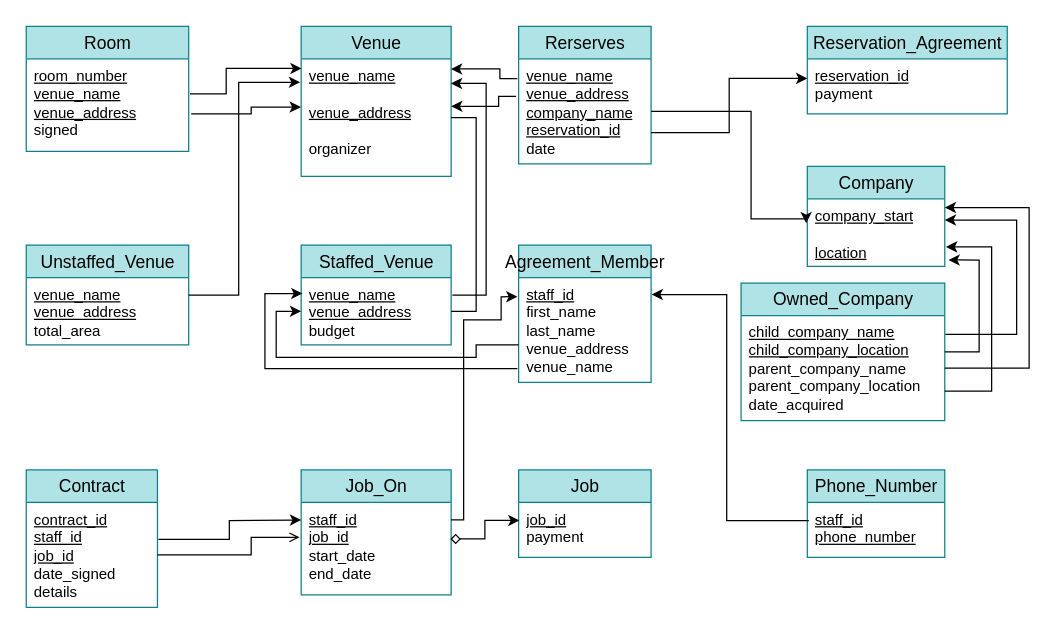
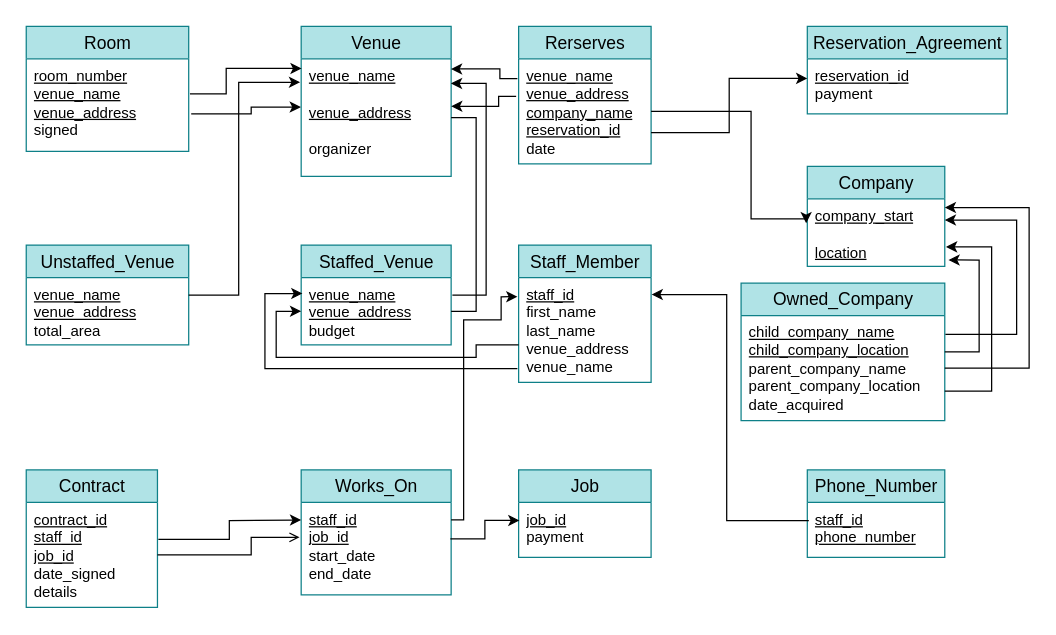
  <mxCell id="0" />
  <mxCell id="1" parent="0" />
  <mxCell id="2" value="Room" style="swimlane;fontStyle=0;childLayout=stackLayout;horizontal=1;startSize=26;fillColor=#b0e3e6;horizontalStack=0;resizeParent=1;resizeParentMax=0;resizeLast=0;collapsible=1;marginBottom=0;swimlaneFillColor=#ffffff;align=center;fontSize=14;strokeColor=#0e8088;whiteSpace=wrap;" parent="1" vertex="1"><mxGeometry x="20.5" y="20.5" width="130" height="100" as="geometry" /></mxCell>
  <mxCell id="3" value="&lt;u&gt;room_number&lt;br&gt;venue_name&lt;/u&gt;&lt;br&gt;&lt;u&gt;venue_address&lt;/u&gt;&lt;br&gt;signed" style="text;strokeColor=none;fillColor=none;spacingLeft=4;spacingRight=4;overflow=hidden;rotatable=0;points=[[0,0.5],[1,0.5]];portConstraint=eastwest;fontSize=12;html=1;" parent="2" vertex="1"><mxGeometry y="26" width="130" height="74" as="geometry" /></mxCell>
  <mxCell id="4" value="Venue" style="swimlane;fontStyle=0;childLayout=stackLayout;horizontal=1;startSize=26;fillColor=#b0e3e6;horizontalStack=0;resizeParent=1;resizeParentMax=0;resizeLast=0;collapsible=1;marginBottom=0;swimlaneFillColor=#ffffff;align=center;fontSize=14;strokeColor=#0e8088;whiteSpace=wrap;" parent="1" vertex="1"><mxGeometry x="240.5" y="20.5" width="120" height="120" as="geometry" /></mxCell>
  <mxCell id="5" value="&lt;u&gt;venue_name&lt;br&gt;&lt;/u&gt;&lt;br&gt;&lt;u&gt;venue_address&lt;/u&gt;&lt;br&gt;&lt;br&gt;organizer" style="text;strokeColor=none;fillColor=none;spacingLeft=4;spacingRight=4;overflow=hidden;rotatable=0;points=[[0,0.5],[1,0.5]];portConstraint=eastwest;fontSize=12;html=1;" parent="4" vertex="1"><mxGeometry y="26" width="120" height="94" as="geometry" /></mxCell>
  <mxCell id="6" value="Rerserves" style="swimlane;fontStyle=0;childLayout=stackLayout;horizontal=1;startSize=26;fillColor=#b0e3e6;horizontalStack=0;resizeParent=1;resizeParentMax=0;resizeLast=0;collapsible=1;marginBottom=0;swimlaneFillColor=#ffffff;align=center;fontSize=14;strokeColor=#0e8088;whiteSpace=wrap;" parent="1" vertex="1"><mxGeometry x="414.5" y="20.5" width="106" height="110" as="geometry" /></mxCell>
  <mxCell id="7" value="&lt;u&gt;venue_name&lt;/u&gt;&lt;br&gt;&lt;u&gt;venue_address&lt;/u&gt;&lt;br&gt;&lt;u&gt;company_name&lt;/u&gt;&lt;br&gt;&lt;u&gt;reservation_id&lt;/u&gt;&lt;br&gt;date" style="text;strokeColor=none;fillColor=none;spacingLeft=4;spacingRight=4;overflow=hidden;rotatable=0;points=[[0,0.5],[1,0.5]];portConstraint=eastwest;fontSize=12;html=1;" parent="6" vertex="1"><mxGeometry y="26" width="106" height="84" as="geometry" /></mxCell>
  <mxCell id="8" value="Reservation_Agreement" style="swimlane;fontStyle=0;childLayout=stackLayout;horizontal=1;startSize=26;fillColor=#b0e3e6;horizontalStack=0;resizeParent=1;resizeParentMax=0;resizeLast=0;collapsible=1;marginBottom=0;swimlaneFillColor=#ffffff;align=center;fontSize=14;strokeColor=#0e8088;whiteSpace=wrap;" parent="1" vertex="1"><mxGeometry x="645.5" y="20.5" width="160" height="70" as="geometry" /></mxCell>
  <mxCell id="9" value="&lt;u&gt;reservation_id&lt;/u&gt;&lt;br&gt;payment" style="text;strokeColor=none;fillColor=none;spacingLeft=4;spacingRight=4;overflow=hidden;rotatable=0;points=[[0,0.5],[1,0.5]];portConstraint=eastwest;fontSize=12;html=1;" parent="8" vertex="1"><mxGeometry y="26" width="160" height="44" as="geometry" /></mxCell>
  <mxCell id="10" value="Company" style="swimlane;fontStyle=0;childLayout=stackLayout;horizontal=1;startSize=26;fillColor=#b0e3e6;horizontalStack=0;resizeParent=1;resizeParentMax=0;resizeLast=0;collapsible=1;marginBottom=0;swimlaneFillColor=#ffffff;align=center;fontSize=14;strokeColor=#0e8088;whiteSpace=wrap;" parent="1" vertex="1"><mxGeometry x="645.5" y="132.5" width="110" height="80" as="geometry" /></mxCell>
  <mxCell id="11" value="&lt;u&gt;company_start&lt;/u&gt;&lt;br&gt;&lt;u&gt;&lt;br&gt;location&lt;/u&gt;" style="text;strokeColor=none;fillColor=none;spacingLeft=4;spacingRight=4;overflow=hidden;rotatable=0;points=[[0,0.5],[1,0.5]];portConstraint=eastwest;fontSize=12;html=1;" parent="10" vertex="1"><mxGeometry y="26" width="110" height="54" as="geometry" /></mxCell>
  <mxCell id="12" value="Owned_Company" style="swimlane;fontStyle=0;childLayout=stackLayout;horizontal=1;startSize=26;fillColor=#b0e3e6;horizontalStack=0;resizeParent=1;resizeParentMax=0;resizeLast=0;collapsible=1;marginBottom=0;swimlaneFillColor=#ffffff;align=center;fontSize=14;strokeColor=#0e8088;whiteSpace=wrap;" parent="1" vertex="1"><mxGeometry x="592.5" y="226" width="163" height="110" as="geometry" /></mxCell>
  <mxCell id="13" value="&lt;u&gt;child_company_name&lt;/u&gt;&lt;br&gt;&lt;u&gt;child_company_location&lt;/u&gt;&lt;br&gt;parent_company_name&lt;br&gt;parent_company_location&lt;br&gt;date_acquired" style="text;strokeColor=none;fillColor=none;spacingLeft=4;spacingRight=4;overflow=hidden;rotatable=0;points=[[0,0.5],[1,0.5]];portConstraint=eastwest;fontSize=12;html=1;" parent="12" vertex="1"><mxGeometry y="26" width="163" height="84" as="geometry" /></mxCell>
  <mxCell id="14" value="Unstaffed_Venue" style="swimlane;fontStyle=0;childLayout=stackLayout;horizontal=1;startSize=26;fillColor=#b0e3e6;horizontalStack=0;resizeParent=1;resizeParentMax=0;resizeLast=0;collapsible=1;marginBottom=0;swimlaneFillColor=#ffffff;align=center;fontSize=14;strokeColor=#0e8088;whiteSpace=wrap;" parent="1" vertex="1"><mxGeometry x="20.5" y="195.5" width="130" height="80" as="geometry" /></mxCell>
  <mxCell id="15" value="&lt;u&gt;venue_name&lt;/u&gt;&lt;br&gt;&lt;u&gt;venue_address&lt;/u&gt;&lt;br&gt;total_area" style="text;strokeColor=none;fillColor=none;spacingLeft=4;spacingRight=4;overflow=hidden;rotatable=0;points=[[0,0.5],[1,0.5]];portConstraint=eastwest;fontSize=12;html=1;" parent="14" vertex="1"><mxGeometry y="26" width="130" height="54" as="geometry" /></mxCell>
  <mxCell id="16" value="Staffed_Venue" style="swimlane;fontStyle=0;childLayout=stackLayout;horizontal=1;startSize=26;fillColor=#b0e3e6;horizontalStack=0;resizeParent=1;resizeParentMax=0;resizeLast=0;collapsible=1;marginBottom=0;swimlaneFillColor=#ffffff;align=center;fontSize=14;strokeColor=#0e8088;whiteSpace=wrap;" parent="1" vertex="1"><mxGeometry x="240.5" y="195.5" width="120" height="80" as="geometry" /></mxCell>
  <mxCell id="17" value="&lt;u&gt;venue_name&lt;/u&gt;&lt;br&gt;&lt;u&gt;venue_address&lt;/u&gt;&lt;br&gt;budget" style="text;strokeColor=none;fillColor=none;spacingLeft=4;spacingRight=4;overflow=hidden;rotatable=0;points=[[0,0.5],[1,0.5]];portConstraint=eastwest;fontSize=12;html=1;" parent="16" vertex="1"><mxGeometry y="26" width="120" height="54" as="geometry" /></mxCell>
- <mxCell id="18" value="Agreement_Member" style="swimlane;fontStyle=0;childLayout=stackLayout;horizontal=1;startSize=26;fillColor=#b0e3e6;horizontalStack=0;resizeParent=1;resizeParentMax=0;resizeLast=0;collapsible=1;marginBottom=0;swimlaneFillColor=#ffffff;align=center;fontSize=14;strokeColor=#0e8088;whiteSpace=wrap;" parent="1" vertex="1"><mxGeometry x="414.5" y="195.5" width="106" height="110" as="geometry" /></mxCell>
+ <mxCell id="18" value="Staff_Member" style="swimlane;fontStyle=0;childLayout=stackLayout;horizontal=1;startSize=26;fillColor=#b0e3e6;horizontalStack=0;resizeParent=1;resizeParentMax=0;resizeLast=0;collapsible=1;marginBottom=0;swimlaneFillColor=#ffffff;align=center;fontSize=14;strokeColor=#0e8088;whiteSpace=wrap;" parent="1" vertex="1"><mxGeometry x="414.5" y="195.5" width="106" height="110" as="geometry" /></mxCell>
  <mxCell id="19" value="&lt;u&gt;staff_id&lt;/u&gt;&lt;br&gt;first_name&lt;br&gt;last_name&lt;br&gt;venue_address&lt;br&gt;venue_name&lt;br&gt;" style="text;strokeColor=none;fillColor=none;spacingLeft=4;spacingRight=4;overflow=hidden;rotatable=0;points=[[0,0.5],[1,0.5]];portConstraint=eastwest;fontSize=12;html=1;" parent="18" vertex="1"><mxGeometry y="26" width="106" height="84" as="geometry" /></mxCell>
  <mxCell id="20" value="Phone_Number" style="swimlane;fontStyle=0;childLayout=stackLayout;horizontal=1;startSize=26;fillColor=#b0e3e6;horizontalStack=0;resizeParent=1;resizeParentMax=0;resizeLast=0;collapsible=1;marginBottom=0;swimlaneFillColor=#ffffff;align=center;fontSize=14;strokeColor=#0e8088;whiteSpace=wrap;" parent="1" vertex="1"><mxGeometry x="645.5" y="375.5" width="110" height="70" as="geometry" /></mxCell>
  <mxCell id="21" value="&lt;u&gt;staff_id&lt;br&gt;phone_number&lt;br&gt;&lt;/u&gt;" style="text;strokeColor=none;fillColor=none;spacingLeft=4;spacingRight=4;overflow=hidden;rotatable=0;points=[[0,0.5],[1,0.5]];portConstraint=eastwest;fontSize=12;html=1;" parent="20" vertex="1"><mxGeometry y="26" width="110" height="44" as="geometry" /></mxCell>
  <mxCell id="22" value="Job" style="swimlane;fontStyle=0;childLayout=stackLayout;horizontal=1;startSize=26;fillColor=#b0e3e6;horizontalStack=0;resizeParent=1;resizeParentMax=0;resizeLast=0;collapsible=1;marginBottom=0;swimlaneFillColor=#ffffff;align=center;fontSize=14;strokeColor=#0e8088;whiteSpace=wrap;" parent="1" vertex="1"><mxGeometry x="414.5" y="375.5" width="106" height="70" as="geometry" /></mxCell>
  <mxCell id="23" value="&lt;u&gt;job_id&lt;/u&gt;&lt;br&gt;payment" style="text;strokeColor=none;fillColor=none;spacingLeft=4;spacingRight=4;overflow=hidden;rotatable=0;points=[[0,0.5],[1,0.5]];portConstraint=eastwest;fontSize=12;html=1;" parent="22" vertex="1"><mxGeometry y="26" width="106" height="44" as="geometry" /></mxCell>
  <mxCell id="24" value="Contract" style="swimlane;fontStyle=0;childLayout=stackLayout;horizontal=1;startSize=26;fillColor=#b0e3e6;horizontalStack=0;resizeParent=1;resizeParentMax=0;resizeLast=0;collapsible=1;marginBottom=0;swimlaneFillColor=#ffffff;align=center;fontSize=14;strokeColor=#0e8088;whiteSpace=wrap;" parent="1" vertex="1"><mxGeometry x="20.5" y="375.5" width="105" height="110" as="geometry" /></mxCell>
  <mxCell id="25" value="&lt;u&gt;contract_id&lt;/u&gt;&lt;br&gt;&lt;u&gt;staff_id&lt;/u&gt;&lt;br&gt;&lt;u&gt;job_id&lt;/u&gt;&lt;br&gt;date_signed&lt;br&gt;details" style="text;strokeColor=none;fillColor=none;spacingLeft=4;spacingRight=4;overflow=hidden;rotatable=0;points=[[0,0.5],[1,0.5]];portConstraint=eastwest;fontSize=12;html=1;" parent="24" vertex="1"><mxGeometry y="26" width="105" height="84" as="geometry" /></mxCell>
- <mxCell id="26" value="Job_On" style="swimlane;fontStyle=0;childLayout=stackLayout;horizontal=1;startSize=26;fillColor=#b0e3e6;horizontalStack=0;resizeParent=1;resizeParentMax=0;resizeLast=0;collapsible=1;marginBottom=0;swimlaneFillColor=#ffffff;align=center;fontSize=14;strokeColor=#0e8088;whiteSpace=wrap;" parent="1" vertex="1"><mxGeometry x="240.5" y="375.5" width="120" height="100" as="geometry" /></mxCell>
+ <mxCell id="26" value="Works_On" style="swimlane;fontStyle=0;childLayout=stackLayout;horizontal=1;startSize=26;fillColor=#b0e3e6;horizontalStack=0;resizeParent=1;resizeParentMax=0;resizeLast=0;collapsible=1;marginBottom=0;swimlaneFillColor=#ffffff;align=center;fontSize=14;strokeColor=#0e8088;whiteSpace=wrap;" parent="1" vertex="1"><mxGeometry x="240.5" y="375.5" width="120" height="100" as="geometry" /></mxCell>
  <mxCell id="27" value="&lt;u&gt;staff_id&lt;/u&gt;&lt;br&gt;&lt;u&gt;job_id&lt;/u&gt;&lt;br&gt;start_date&lt;br&gt;end_date" style="text;strokeColor=none;fillColor=none;spacingLeft=4;spacingRight=4;overflow=hidden;rotatable=0;points=[[0,0.5],[1,0.5]];portConstraint=eastwest;fontSize=12;html=1;" parent="26" vertex="1"><mxGeometry y="26" width="120" height="74" as="geometry" /></mxCell>
  <mxCell id="28" style="edgeStyle=elbowEdgeStyle;rounded=0;orthogonalLoop=1;jettySize=auto;html=1;entryX=0.003;entryY=0.082;entryDx=0;entryDy=0;entryPerimeter=0;" parent="1" target="5" edge="1"><mxGeometry relative="1" as="geometry"><mxPoint x="151.5" y="74.5" as="sourcePoint" /><Array as="points"><mxPoint x="180.5" y="65.5" /></Array></mxGeometry></mxCell>
  <mxCell id="29" style="edgeStyle=elbowEdgeStyle;rounded=0;orthogonalLoop=1;jettySize=auto;html=1;entryX=-0.002;entryY=0.411;entryDx=0;entryDy=0;entryPerimeter=0;" parent="1" target="5" edge="1"><mxGeometry relative="1" as="geometry"><mxPoint x="152.5" y="90.5" as="sourcePoint" /><mxPoint x="210.429" y="77.5" as="targetPoint" /><Array as="points"><mxPoint x="200.5" y="90.5" /></Array></mxGeometry></mxCell>
  <mxCell id="30" style="edgeStyle=elbowEdgeStyle;rounded=0;orthogonalLoop=1;jettySize=auto;html=1;exitX=0;exitY=0.5;exitDx=0;exitDy=0;entryX=1.005;entryY=0.088;entryDx=0;entryDy=0;entryPerimeter=0;" parent="1" edge="1"><mxGeometry relative="1" as="geometry"><mxPoint x="413.5" y="62.357" as="sourcePoint" /><mxPoint x="360.357" y="54.643" as="targetPoint" /><Array as="points"><mxPoint x="399.5" y="62.5" /></Array></mxGeometry></mxCell>
  <mxCell id="31" style="edgeStyle=elbowEdgeStyle;rounded=0;orthogonalLoop=1;jettySize=auto;html=1;" parent="1" edge="1"><mxGeometry relative="1" as="geometry"><mxPoint x="412.5" y="76.5" as="sourcePoint" /><mxPoint x="360.5" y="84.5" as="targetPoint" /><Array as="points"><mxPoint x="398.5" y="76.5" /></Array></mxGeometry></mxCell>
  <mxCell id="32" style="edgeStyle=elbowEdgeStyle;rounded=0;orthogonalLoop=1;jettySize=auto;html=1;startArrow=classic;startFill=1;endArrow=none;endFill=0;exitX=0;exitY=0.356;exitDx=0;exitDy=0;exitPerimeter=0;" parent="1" source="9" edge="1"><mxGeometry relative="1" as="geometry"><mxPoint x="638.5" y="62.5" as="sourcePoint" /><mxPoint x="520.5" y="105.5" as="targetPoint" /></mxGeometry></mxCell>
  <mxCell id="33" style="edgeStyle=orthogonalEdgeStyle;rounded=0;orthogonalLoop=1;jettySize=auto;html=1;startArrow=none;startFill=0;endArrow=classic;endFill=1;" parent="1" edge="1"><mxGeometry relative="1" as="geometry"><mxPoint x="755.5" y="175.5" as="targetPoint" /><Array as="points"><mxPoint x="813" y="267" /><mxPoint x="813" y="176" /></Array><mxPoint x="756" y="267" as="sourcePoint" /></mxGeometry></mxCell>
  <mxCell id="34" style="edgeStyle=orthogonalEdgeStyle;rounded=0;orthogonalLoop=1;jettySize=auto;html=1;entryX=-0.007;entryY=0.2;entryDx=0;entryDy=0;entryPerimeter=0;startArrow=none;startFill=0;endArrow=classic;endFill=1;" parent="1" target="5" edge="1"><mxGeometry relative="1" as="geometry"><mxPoint x="150.5" y="235.5" as="sourcePoint" /><Array as="points"><mxPoint x="150.5" y="235.5" /><mxPoint x="190.5" y="235.5" /><mxPoint x="190.5" y="65.5" /></Array></mxGeometry></mxCell>
  <mxCell id="35" style="edgeStyle=orthogonalEdgeStyle;rounded=0;orthogonalLoop=1;jettySize=auto;html=1;startArrow=none;startFill=0;endArrow=classic;endFill=1;entryX=1.016;entryY=0.21;entryDx=0;entryDy=0;entryPerimeter=0;" parent="1" edge="1"><mxGeometry relative="1" as="geometry"><mxPoint x="361.5" y="235.5" as="sourcePoint" /><mxPoint x="360.337" y="66.198" as="targetPoint" /><Array as="points"><mxPoint x="388.5" y="235.5" /><mxPoint x="388.5" y="66.5" /></Array></mxGeometry></mxCell>
  <mxCell id="36" style="edgeStyle=orthogonalEdgeStyle;rounded=0;orthogonalLoop=1;jettySize=auto;html=1;exitX=1;exitY=0.5;exitDx=0;exitDy=0;entryX=1;entryY=0.5;entryDx=0;entryDy=0;startArrow=none;startFill=0;endArrow=none;endFill=1;" parent="1" source="17" target="5" edge="1"><mxGeometry relative="1" as="geometry" /></mxCell>
  <mxCell id="37" style="edgeStyle=orthogonalEdgeStyle;rounded=0;orthogonalLoop=1;jettySize=auto;html=1;entryX=0;entryY=0.259;entryDx=0;entryDy=0;entryPerimeter=0;startArrow=none;startFill=0;endArrow=classic;endFill=1;" parent="1" edge="1"><mxGeometry relative="1" as="geometry"><mxPoint x="413.5" y="294.5" as="sourcePoint" /><mxPoint x="241.5" y="234.3" as="targetPoint" /><Array as="points"><mxPoint x="211.5" y="294.5" /><mxPoint x="211.5" y="234.5" /></Array></mxGeometry></mxCell>
  <mxCell id="38" style="edgeStyle=orthogonalEdgeStyle;rounded=0;orthogonalLoop=1;jettySize=auto;html=1;entryX=0;entryY=0.5;entryDx=0;entryDy=0;startArrow=none;startFill=0;endArrow=classic;endFill=1;" parent="1" target="17" edge="1"><mxGeometry relative="1" as="geometry"><mxPoint x="414.5" y="275.5" as="sourcePoint" /><Array as="points"><mxPoint x="414.5" y="275.5" /><mxPoint x="380.5" y="275.5" /><mxPoint x="380.5" y="285.5" /><mxPoint x="220.5" y="285.5" /><mxPoint x="220.5" y="248.5" /></Array></mxGeometry></mxCell>
- <mxCell id="39" style="edgeStyle=orthogonalEdgeStyle;rounded=0;orthogonalLoop=1;jettySize=auto;html=1;exitX=0.006;exitY=0.327;exitDx=0;exitDy=0;entryX=0.995;entryY=0.395;entryDx=0;entryDy=0;entryPerimeter=0;startArrow=classic;startFill=1;endArrow=diamond;endFill=0;exitPerimeter=0;" parent="1" source="23" target="27" edge="1"><mxGeometry relative="1" as="geometry" /></mxCell>
+ <mxCell id="39" style="edgeStyle=orthogonalEdgeStyle;rounded=0;orthogonalLoop=1;jettySize=auto;html=1;exitX=0.006;exitY=0.327;exitDx=0;exitDy=0;entryX=0.995;entryY=0.395;entryDx=0;entryDy=0;entryPerimeter=0;startArrow=classic;startFill=1;endArrow=none;endFill=0;exitPerimeter=0;" parent="1" source="23" target="27" edge="1"><mxGeometry relative="1" as="geometry" /></mxCell>
  <mxCell id="40" style="edgeStyle=orthogonalEdgeStyle;rounded=0;orthogonalLoop=1;jettySize=auto;html=1;exitX=1.007;exitY=0.352;exitDx=0;exitDy=0;startArrow=none;startFill=0;endArrow=classic;endFill=1;exitPerimeter=0;" parent="1" source="25" edge="1"><mxGeometry relative="1" as="geometry"><mxPoint x="240.5" y="415.5" as="targetPoint" /></mxGeometry></mxCell>
  <mxCell id="41" style="edgeStyle=orthogonalEdgeStyle;rounded=0;orthogonalLoop=1;jettySize=auto;html=1;exitX=1;exitY=0.5;exitDx=0;exitDy=0;entryX=-0.011;entryY=0.377;entryDx=0;entryDy=0;entryPerimeter=0;startArrow=none;startFill=0;endArrow=open;endFill=1;" parent="1" source="25" target="27" edge="1"><mxGeometry relative="1" as="geometry"><Array as="points"><mxPoint x="200.5" y="443.5" /><mxPoint x="200.5" y="429.5" /></Array></mxGeometry></mxCell>
  <mxCell id="42" style="edgeStyle=orthogonalEdgeStyle;rounded=0;orthogonalLoop=1;jettySize=auto;html=1;entryX=-0.009;entryY=0.183;entryDx=0;entryDy=0;entryPerimeter=0;startArrow=none;startFill=0;endArrow=classic;endFill=1;" parent="1" target="19" edge="1"><mxGeometry relative="1" as="geometry"><mxPoint x="360.5" y="415.5" as="sourcePoint" /><Array as="points"><mxPoint x="370.5" y="415.5" /><mxPoint x="370.5" y="255.5" /><mxPoint x="400.5" y="255.5" /><mxPoint x="400.5" y="236.5" /></Array></mxGeometry></mxCell>
  <mxCell id="43" style="edgeStyle=orthogonalEdgeStyle;rounded=0;orthogonalLoop=1;jettySize=auto;html=1;entryX=1.004;entryY=0.162;entryDx=0;entryDy=0;entryPerimeter=0;exitX=0.011;exitY=0.331;exitDx=0;exitDy=0;exitPerimeter=0;" parent="1" source="21" target="19" edge="1"><mxGeometry relative="1" as="geometry"><mxPoint x="640.5" y="415.5" as="sourcePoint" /><Array as="points"><mxPoint x="581" y="416" /><mxPoint x="581" y="235" /></Array></mxGeometry></mxCell>
  <mxCell id="44" style="edgeStyle=orthogonalEdgeStyle;rounded=0;orthogonalLoop=1;jettySize=auto;html=1;exitX=1;exitY=0.5;exitDx=0;exitDy=0;entryX=-0.008;entryY=0.363;entryDx=0;entryDy=0;entryPerimeter=0;" parent="1" source="7" target="11" edge="1"><mxGeometry relative="1" as="geometry"><Array as="points"><mxPoint x="600.5" y="88.5" /><mxPoint x="600.5" y="174.5" /></Array></mxGeometry></mxCell>
  <mxCell id="45" style="edgeStyle=orthogonalEdgeStyle;rounded=0;orthogonalLoop=1;jettySize=auto;html=1;exitX=1;exitY=0.5;exitDx=0;exitDy=0;" parent="1" source="13" edge="1"><mxGeometry relative="1" as="geometry"><mxPoint x="755.5" y="165.5" as="targetPoint" /><Array as="points"><mxPoint x="823" y="294" /><mxPoint x="823" y="166" /></Array></mxGeometry></mxCell>
  <mxCell id="46" style="edgeStyle=orthogonalEdgeStyle;rounded=0;orthogonalLoop=1;jettySize=auto;html=1;startArrow=none;startFill=0;endArrow=classic;endFill=1;entryX=1.027;entryY=0.907;entryDx=0;entryDy=0;entryPerimeter=0;" edge="1" parent="1" target="11"><mxGeometry relative="1" as="geometry"><mxPoint x="755.5" y="190" as="targetPoint" /><Array as="points"><mxPoint x="783" y="281" /><mxPoint x="783" y="207" /></Array><mxPoint x="755.5" y="281" as="sourcePoint" /></mxGeometry></mxCell>
  <mxCell id="47" style="edgeStyle=orthogonalEdgeStyle;rounded=0;orthogonalLoop=1;jettySize=auto;html=1;exitX=1;exitY=0.5;exitDx=0;exitDy=0;entryX=1.009;entryY=0.713;entryDx=0;entryDy=0;entryPerimeter=0;" edge="1" parent="1" target="11"><mxGeometry relative="1" as="geometry"><mxPoint x="755.5" y="184.5" as="targetPoint" /><Array as="points"><mxPoint x="793" y="313" /><mxPoint x="793" y="197" /></Array><mxPoint x="755.5" y="312.5" as="sourcePoint" /></mxGeometry></mxCell>
